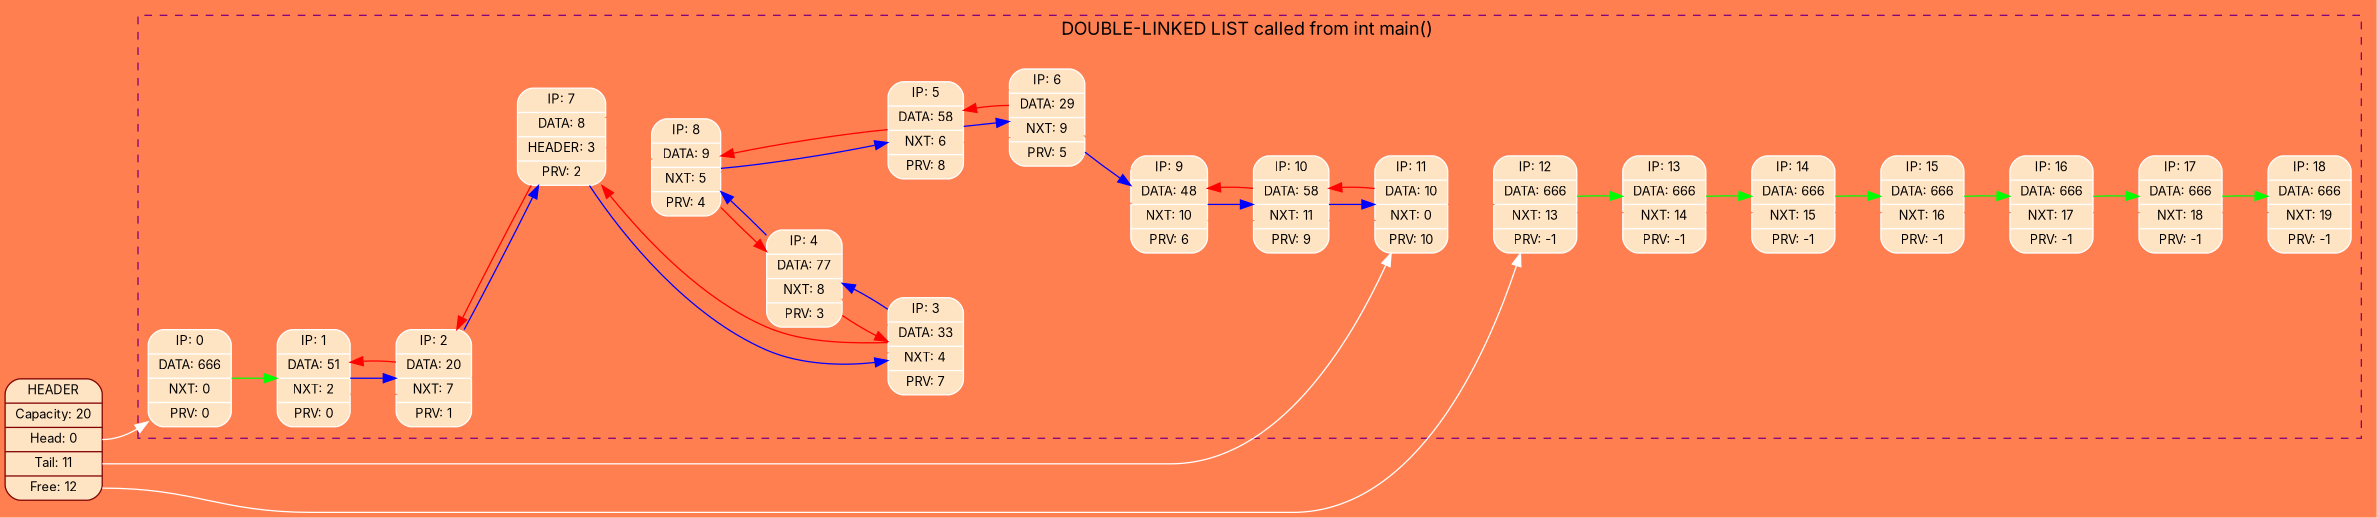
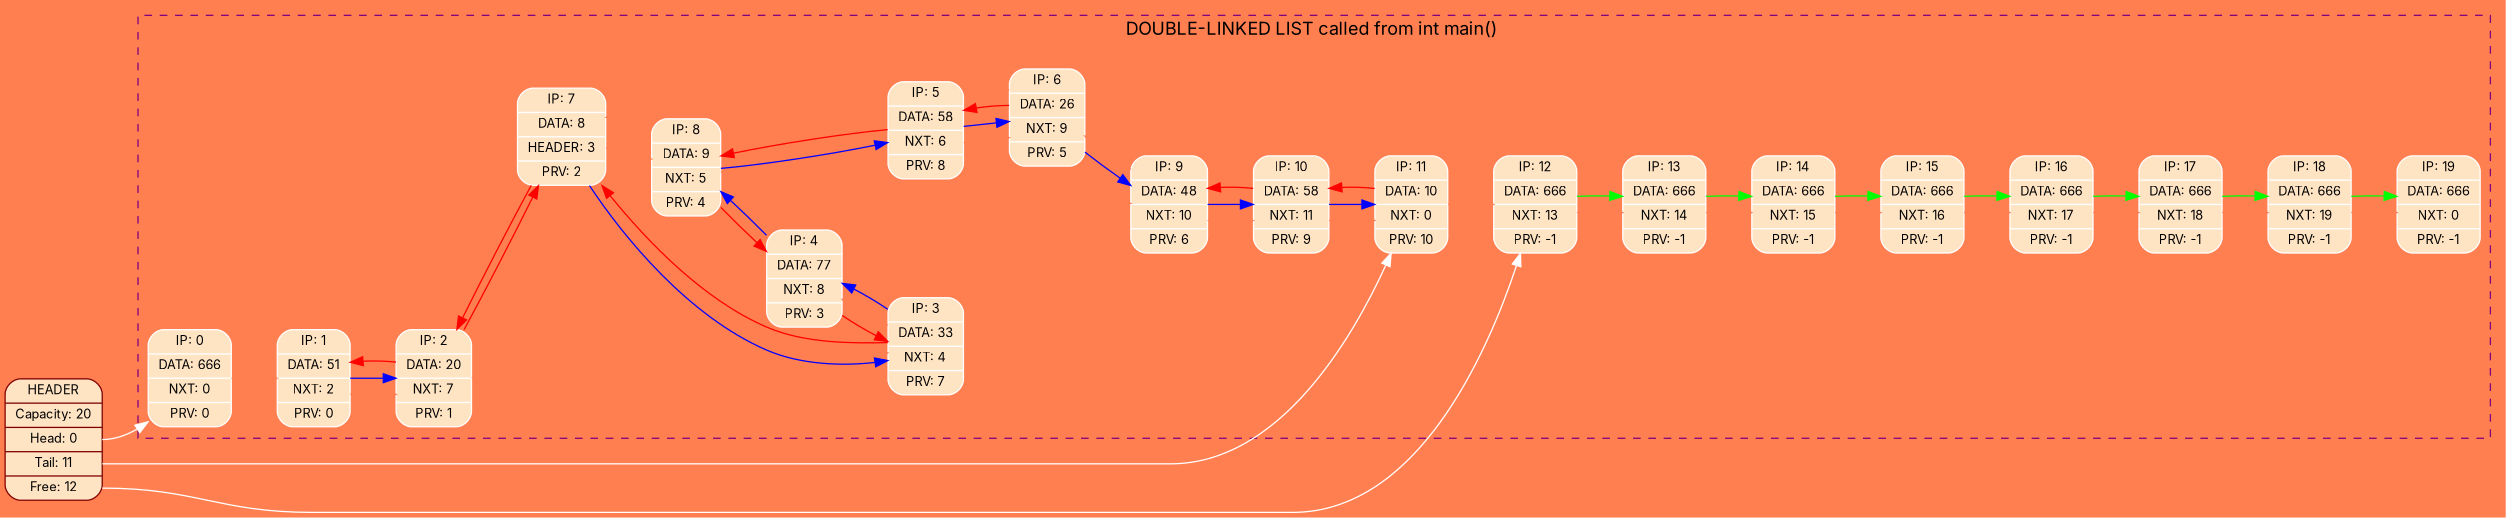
  digraph {
    bgcolor="#ff7f50"
    fontname=Inter
    rankdir=LR
    node [color=white fillcolor="#ffe4c4" fontname=Inter fontsize=10 shape=Mrecord style=filled]
    edge [color="#ff7f50" fontname=Inter fontsize=15 weight=0]
    n1 [label=" IP: 0 | DATA: 666 | NXT: 0 | PRV: 0 "]
    n2 [label=" IP: 1 | DATA: 51 | NXT: 2 | PRV: 0 "]
    n3 [label=" IP: 2 | DATA: 20 | NXT: 7 | PRV: 1 "]
    n4 [label=" IP: 3 | DATA: 33 | NXT: 4 | PRV: 7 "]
    n5 [label=" IP: 7 | DATA: 8 | HEADER: 3 | PRV: 2 "]
    n6 [label=" IP: 4 | DATA: 77 | NXT: 8 | PRV: 3 "]
    n7 [label=" IP: 5 | DATA: 58 | NXT: 6 | PRV: 8 "]
    n8 [label=" IP: 8 | DATA: 9 | NXT: 5 | PRV: 4 "]
-   n9 [label=" IP: 6 | DATA: 29 | NXT: 9 | PRV: 5 "]
+   n9 [label=" IP: 6 | DATA: 26 | NXT: 9 | PRV: 5 "]
    n10 [label=" IP: 9 | DATA: 48 | NXT: 10 | PRV: 6 "]
    n11 [label=" IP: 10 | DATA: 58 | NXT: 11 | PRV: 9 "]
    n12 [label=" IP: 11 | DATA: 10 | NXT: 0 | PRV: 10 "]
    n13 [label=" IP: 12 | DATA: 666 | NXT: 13 | PRV: -1 "]
    n14 [label=" IP: 13 | DATA: 666 | NXT: 14 | PRV: -1 "]
    n15 [label=" IP: 14 | DATA: 666 | NXT: 15 | PRV: -1 "]
    n16 [label=" IP: 15 | DATA: 666 | NXT: 16 | PRV: -1 "]
    n17 [label=" IP: 16 | DATA: 666 | NXT: 17 | PRV: -1 "]
    n18 [label=" IP: 17 | DATA: 666 | NXT: 18 | PRV: -1 "]
    n19 [label=" IP: 18 | DATA: 666 | NXT: 19 | PRV: -1 "]
+   n20 [label=" IP: 19 | DATA: 666 | NXT: 0 | PRV: -1 "]
    n21 [color="#800000" label=" HEADER | <f0> Capacity: 20 | <f1> Head: 0 | <f2> Tail: 11 | <f3> Free: 12 "]
    subgraph cluster_1 {
      color="#800080"
      label="DOUBLE-LINKED LIST called from int main() "
      style=dashed
      n1
      n2
      n3
      n4
      n5
      n6
      n7
      n8
      n9
      n10
      n11
      n12
      n13
      n14
      n15
      n16
      n17
      n18
      n19
+     n20
    }
-   n1 -> n2 [color="#00ff00" weight=10000]
+   n1 -> n2 [weight=10000]
    n2 -> n3 [weight=10000]
    n2 -> n3 [color="#0000ff"]
    n3 -> n2 [color="#ff0000"]
    n3 -> n4 [weight=10000]
-   n3 -> n5 [color="#0000ff"]
+   n3 -> n5 [color="#ff0000"]
    n4 -> n5 [color="#ff0000"]
    n4 -> n6 [weight=10000]
    n4 -> n6 [color="#0000ff"]
    n5 -> n3 [color="#ff0000"]
    n5 -> n4 [color="#0000ff"]
    n5 -> n8 [weight=10000]
    n6 -> n4 [color="#ff0000"]
    n6 -> n7 [weight=10000]
    n6 -> n8 [color="#0000ff"]
    n7 -> n8 [color="#ff0000"]
    n7 -> n9 [weight=10000]
    n7 -> n9 [color="#0000ff"]
    n8 -> n6 [color="#ff0000"]
    n8 -> n7 [color="#0000ff"]
    n8 -> n10 [weight=10000]
    n9 -> n5 [weight=10000]
    n9 -> n7 [color="#ff0000"]
    n9 -> n10 [color="#0000ff"]
    n10 -> n9
    n10 -> n11 [weight=10000]
    n10 -> n11 [color="#0000ff"]
    n11 -> n10 [color="#ff0000"]
    n11 -> n12 [weight=10000]
    n11 -> n12 [color="#0000ff"]
    n12 -> n11 [color="#ff0000"]
    n12 -> n13 [weight=10000]
    n13 -> n14 [weight=10000]
    n13 -> n14 [color="#00ff00"]
    n14 -> n15 [weight=10000]
    n14 -> n15 [color="#00ff00"]
    n15 -> n16 [weight=10000]
    n15 -> n16 [color="#00ff00"]
    n16 -> n17 [weight=10000]
    n16 -> n17 [color="#00ff00"]
    n17 -> n18 [weight=10000]
    n17 -> n18 [color="#00ff00"]
    n18 -> n19 [weight=10000]
    n18 -> n19 [color="#00ff00"]
+   n19 -> n20 [weight=10000]
+   n19 -> n20 [color="#00ff00"]
    n21 -> n1 [color="#FFFFFF" tailport=f1 weight=""]
    n21 -> n12 [color="#FFFFFF" tailport=f2 weight=""]
    n21 -> n13 [color="#FFFFFF" tailport=f3 weight=""]
  }
